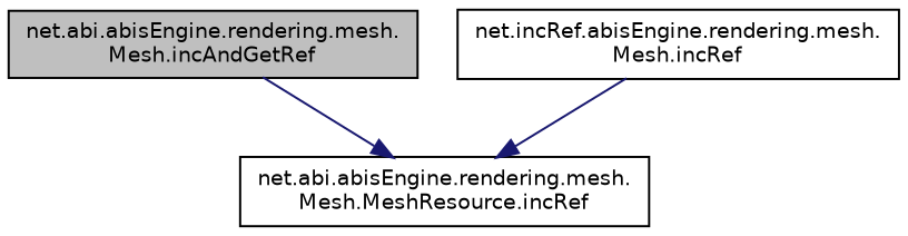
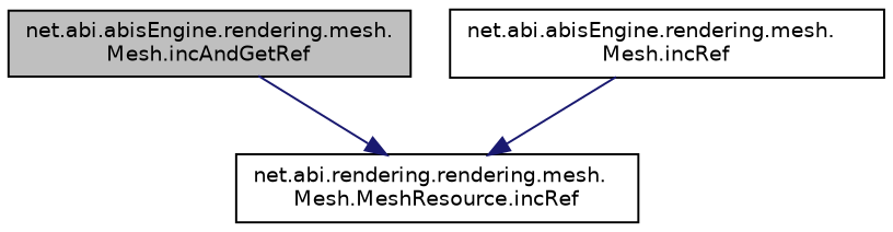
  digraph {
    rankdir=TB
    node [color=black fillcolor=white fontname=Helvetica fontsize=10 shape=record style=filled]
    edge [color=midnightblue fontname=Helvetica fontsize=10 labelfontname=Helvetica labelfontsize=10 style=solid]
    n1 [fillcolor=grey75 fontcolor=black height=0.2 label="net.abi.abisEngine.rendering.mesh.\lMesh.incAndGetRef" width=0.4]
-   n2 [height=0.2 label="net.abi.abisEngine.rendering.mesh.\lMesh.MeshResource.incRef" width=0.4]
-   n3 [height=0.2 label="net.incRef.abisEngine.rendering.mesh.\lMesh.incRef" width=0.4]
+   n2 [height=0.2 label="net.abi.rendering.rendering.mesh.\lMesh.MeshResource.incRef" width=0.4]
+   n3 [height=0.2 label="net.abi.abisEngine.rendering.mesh.\lMesh.incRef" width=0.4]
    n1 -> n2
    n3 -> n2
  }
